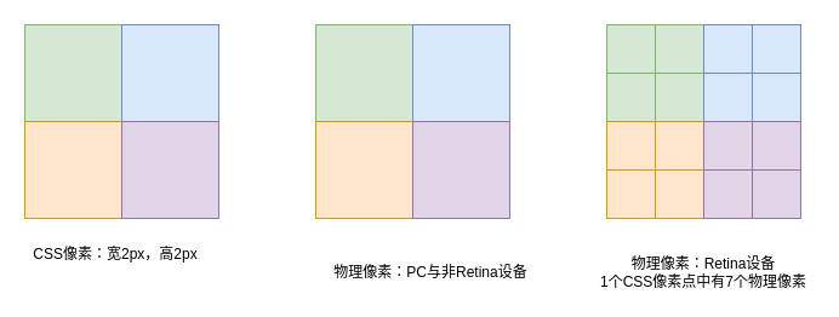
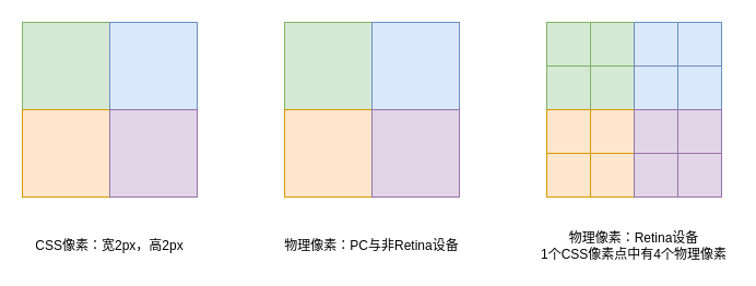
  <mxCell id="0" />
  <mxCell id="1" parent="0" />
  <mxCell id="2" value="" style="rounded=0;whiteSpace=wrap;html=1;fillColor=#d5e8d4;strokeColor=#82b366;" vertex="1" parent="1"><mxGeometry x="20" width="80" height="80" as="geometry" y="20" /></mxCell>
  <mxCell id="3" value="" style="rounded=0;whiteSpace=wrap;html=1;fillColor=#dae8fc;strokeColor=#6c8ebf;" vertex="1" parent="1"><mxGeometry x="100" width="80" height="80" as="geometry" y="20" /></mxCell>
  <mxCell id="4" value="" style="rounded=0;whiteSpace=wrap;html=1;fillColor=#ffe6cc;strokeColor=#d79b00;" vertex="1" parent="1"><mxGeometry x="20" y="100" width="80" height="80" as="geometry" /></mxCell>
  <mxCell id="5" value="" style="rounded=0;whiteSpace=wrap;html=1;fillColor=#e1d5e7;strokeColor=#9673a6;" vertex="1" parent="1"><mxGeometry x="100" y="100" width="80" height="80" as="geometry" /></mxCell>
- <mxCell id="6" value="CSS像素：宽2px，高2px" style="text;html=1;strokeColor=none;fillColor=none;align=center;verticalAlign=middle;whiteSpace=wrap;rounded=0;" vertex="1" parent="1"><mxGeometry x="15" y="195" width="160" height="30" as="geometry" /></mxCell>
+ <mxCell id="6" value="CSS像素：宽2px，高2px" style="text;html=1;strokeColor=none;fillColor=none;align=center;verticalAlign=middle;whiteSpace=wrap;rounded=0;" vertex="1" parent="1"><mxGeometry x="20" y="210" width="160" height="30" as="geometry" /></mxCell>
  <mxCell id="7" value="" style="rounded=0;whiteSpace=wrap;html=1;fillColor=#d5e8d4;strokeColor=#82b366;" vertex="1" parent="1"><mxGeometry x="260" width="80" height="80" as="geometry" y="20" /></mxCell>
  <mxCell id="8" value="" style="rounded=0;whiteSpace=wrap;html=1;fillColor=#dae8fc;strokeColor=#6c8ebf;" vertex="1" parent="1"><mxGeometry x="340" width="80" height="80" as="geometry" y="20" /></mxCell>
  <mxCell id="9" value="" style="rounded=0;whiteSpace=wrap;html=1;fillColor=#ffe6cc;strokeColor=#d79b00;" vertex="1" parent="1"><mxGeometry x="260" y="100" width="80" height="80" as="geometry" /></mxCell>
  <mxCell id="10" value="" style="rounded=0;whiteSpace=wrap;html=1;fillColor=#e1d5e7;strokeColor=#9673a6;" vertex="1" parent="1"><mxGeometry x="340" y="100" width="80" height="80" as="geometry" /></mxCell>
- <mxCell id="11" value="物理像素：PC与非Retina设备" style="text;html=1;strokeColor=none;fillColor=none;align=center;verticalAlign=middle;whiteSpace=wrap;rounded=0;" vertex="1" parent="1"><mxGeometry x="265" y="210" width="180" height="30" as="geometry" /></mxCell>
+ <mxCell id="11" value="物理像素：PC与非Retina设备" style="text;html=1;strokeColor=none;fillColor=none;align=center;verticalAlign=middle;whiteSpace=wrap;rounded=0;" vertex="1" parent="1"><mxGeometry x="250" y="210" width="180" height="30" as="geometry" /></mxCell>
  <mxCell id="12" value="" style="rounded=0;whiteSpace=wrap;html=1;fillColor=#d5e8d4;strokeColor=#82b366;" vertex="1" parent="1"><mxGeometry x="500" width="40" height="40" as="geometry" y="20" /></mxCell>
- <mxCell id="13" value="物理像素：Retina设备&lt;br&gt;1个CSS像素点中有7个物理像素" style="text;html=1;strokeColor=none;fillColor=none;align=center;verticalAlign=middle;whiteSpace=wrap;rounded=0;" vertex="1" parent="1"><mxGeometry x="490" y="210" width="180" height="30" as="geometry" /></mxCell>
+ <mxCell id="13" value="物理像素：Retina设备&lt;br&gt;1个CSS像素点中有4个物理像素" style="text;html=1;strokeColor=none;fillColor=none;align=center;verticalAlign=middle;whiteSpace=wrap;rounded=0;" vertex="1" parent="1"><mxGeometry x="490" y="210" width="180" height="30" as="geometry" /></mxCell>
  <mxCell id="14" value="" style="rounded=0;whiteSpace=wrap;html=1;fillColor=#d5e8d4;strokeColor=#82b366;" vertex="1" parent="1"><mxGeometry x="540" width="40" height="40" as="geometry" y="20" /></mxCell>
  <mxCell id="15" value="" style="rounded=0;whiteSpace=wrap;html=1;fillColor=#d5e8d4;strokeColor=#82b366;" vertex="1" parent="1"><mxGeometry x="500" y="60" width="40" height="40" as="geometry" /></mxCell>
  <mxCell id="16" value="" style="rounded=0;whiteSpace=wrap;html=1;fillColor=#d5e8d4;strokeColor=#82b366;" vertex="1" parent="1"><mxGeometry x="540" y="60" width="40" height="40" as="geometry" /></mxCell>
  <mxCell id="17" value="" style="rounded=0;whiteSpace=wrap;html=1;fillColor=#dae8fc;strokeColor=#6c8ebf;" vertex="1" parent="1"><mxGeometry x="580" width="40" height="40" as="geometry" y="20" /></mxCell>
  <mxCell id="18" value="" style="rounded=0;whiteSpace=wrap;html=1;fillColor=#dae8fc;strokeColor=#6c8ebf;" vertex="1" parent="1"><mxGeometry x="620" width="40" height="40" as="geometry" y="20" /></mxCell>
  <mxCell id="19" value="" style="rounded=0;whiteSpace=wrap;html=1;fillColor=#dae8fc;strokeColor=#6c8ebf;" vertex="1" parent="1"><mxGeometry x="580" y="60" width="40" height="40" as="geometry" /></mxCell>
  <mxCell id="20" value="" style="rounded=0;whiteSpace=wrap;html=1;fillColor=#dae8fc;strokeColor=#6c8ebf;" vertex="1" parent="1"><mxGeometry x="620" y="60" width="40" height="40" as="geometry" /></mxCell>
  <mxCell id="21" value="" style="rounded=0;whiteSpace=wrap;html=1;fillColor=#ffe6cc;strokeColor=#d79b00;" vertex="1" parent="1"><mxGeometry x="500" y="100" width="40" height="40" as="geometry" /></mxCell>
  <mxCell id="22" value="" style="rounded=0;whiteSpace=wrap;html=1;fillColor=#ffe6cc;strokeColor=#d79b00;" vertex="1" parent="1"><mxGeometry x="540" y="100" width="40" height="40" as="geometry" /></mxCell>
  <mxCell id="23" value="" style="rounded=0;whiteSpace=wrap;html=1;fillColor=#ffe6cc;strokeColor=#d79b00;" vertex="1" parent="1"><mxGeometry x="500" y="140" width="40" height="40" as="geometry" /></mxCell>
  <mxCell id="24" value="" style="rounded=0;whiteSpace=wrap;html=1;fillColor=#ffe6cc;strokeColor=#d79b00;" vertex="1" parent="1"><mxGeometry x="540" y="140" width="40" height="40" as="geometry" /></mxCell>
  <mxCell id="25" value="" style="rounded=0;whiteSpace=wrap;html=1;fillColor=#e1d5e7;strokeColor=#9673a6;" vertex="1" parent="1"><mxGeometry x="580" y="100" width="40" height="40" as="geometry" /></mxCell>
  <mxCell id="26" value="" style="rounded=0;whiteSpace=wrap;html=1;fillColor=#e1d5e7;strokeColor=#9673a6;" vertex="1" parent="1"><mxGeometry x="620" y="100" width="40" height="40" as="geometry" /></mxCell>
  <mxCell id="27" value="" style="rounded=0;whiteSpace=wrap;html=1;fillColor=#e1d5e7;strokeColor=#9673a6;" vertex="1" parent="1"><mxGeometry x="580" y="140" width="40" height="40" as="geometry" /></mxCell>
  <mxCell id="28" value="" style="rounded=0;whiteSpace=wrap;html=1;fillColor=#e1d5e7;strokeColor=#9673a6;" vertex="1" parent="1"><mxGeometry x="620" y="140" width="40" height="40" as="geometry" /></mxCell>
